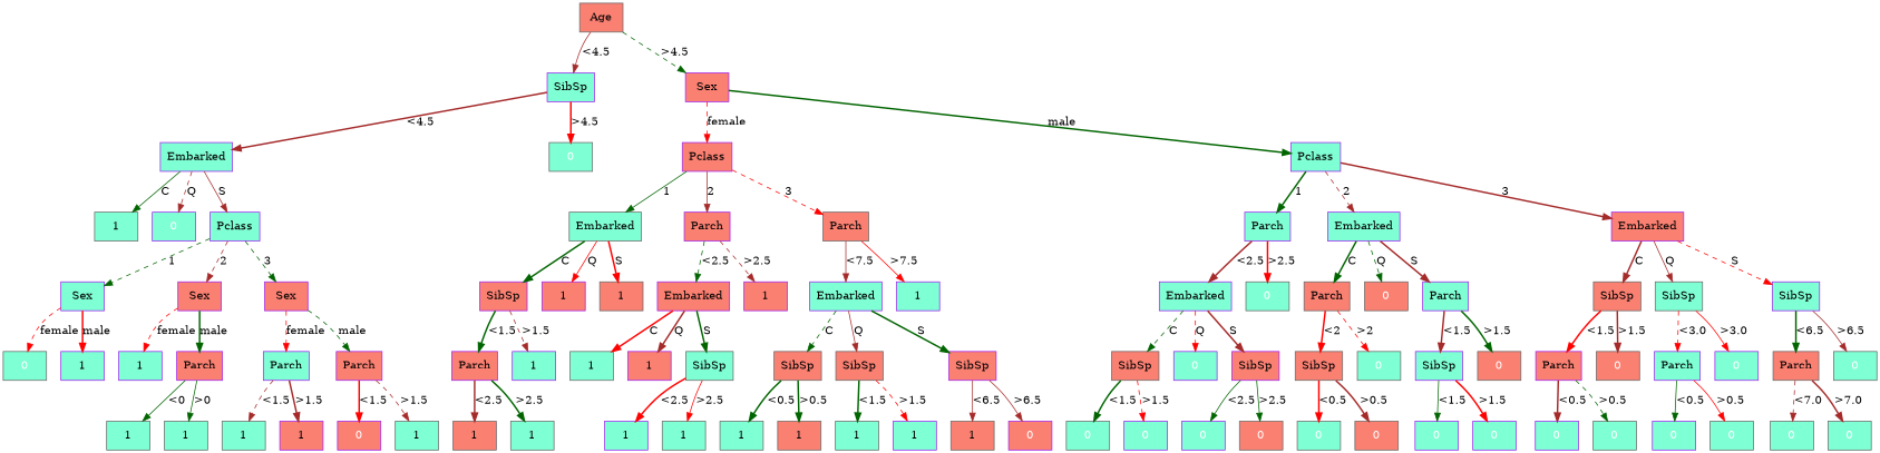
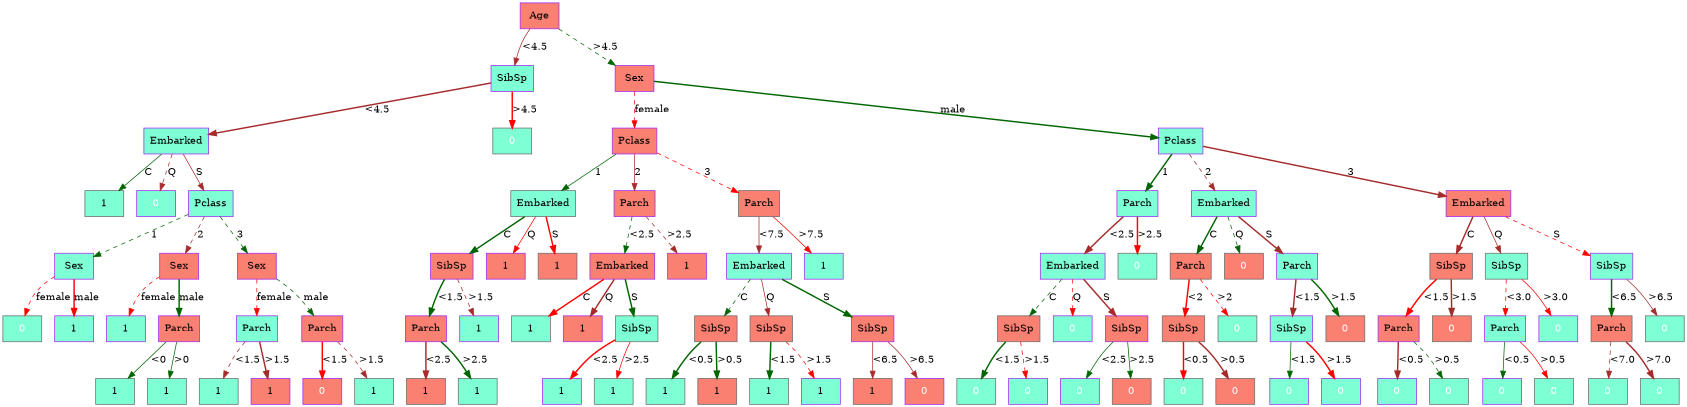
  digraph {
    node [shape=box style=filled fillcolor=aquamarine color=purple fontcolor=black]
    edge [color=darkgreen style=bold]
-   n1 [label=Age fillcolor=salmon color=gray40 fontcolor=""]
+   n1 [label=Age fillcolor=salmon fontcolor=""]
    n2 [label=SibSp]
    n3 [label=Sex fillcolor=salmon]
    n4 [label=Embarked]
    n5 [color=gray40 fontcolor=white label=0]
    n6 [label=Pclass fillcolor=salmon]
    n7 [label=Pclass]
    n8 [color=gray40 label=1]
    n9 [fontcolor=white label=0]
    n10 [label=Pclass]
    n11 [label=Sex]
    n12 [label=Sex fillcolor=salmon]
    n13 [label=Sex fillcolor=salmon]
    n14 [color=gray40 fontcolor=white label=0]
    n15 [label=1]
    n16 [label=1]
    n17 [label=Parch fillcolor=salmon]
    n18 [label=Parch]
    n19 [label=Parch fillcolor=salmon]
    n20 [color=gray40 label=1]
    n21 [color=gray40 label=1]
    n22 [color=gray40 label=1]
    n23 [label=1 fillcolor=salmon]
    n24 [fontcolor=white label=0 fillcolor=salmon]
    n25 [color=gray40 label=1]
    n26 [color=gray40 label=Embarked]
    n27 [label=Parch fillcolor=salmon]
    n28 [color=gray40 label=Parch fillcolor=salmon]
    n29 [label=Parch]
    n30 [label=Embarked]
    n31 [label=Embarked fillcolor=salmon]
    n32 [label=SibSp fillcolor=salmon]
    n33 [label=1 fillcolor=salmon]
    n34 [color=gray40 label=1 fillcolor=salmon]
    n35 [label=Embarked fillcolor=salmon]
    n36 [label=1 fillcolor=salmon]
    n37 [label=Embarked]
    n38 [label=1]
    n39 [label=Parch fillcolor=salmon]
    n40 [label=1]
    n41 [color=gray40 label=1 fillcolor=salmon]
    n42 [color=gray40 label=1]
    n43 [color=gray40 label=1]
    n44 [label=1 fillcolor=salmon]
    n45 [color=gray40 label=SibSp]
    n46 [label=1]
    n47 [color=gray40 label=1]
    n48 [color=gray40 label=SibSp fillcolor=salmon]
    n49 [color=gray40 label=SibSp fillcolor=salmon]
    n50 [label=SibSp fillcolor=salmon]
    n51 [color=gray40 label=1]
    n52 [color=gray40 label=1 fillcolor=salmon]
    n53 [color=gray40 label=1]
    n54 [label=1]
    n55 [color=gray40 label=1 fillcolor=salmon]
    n56 [fontcolor=white label=0 fillcolor=salmon]
    n57 [label=Embarked]
    n58 [color=gray40 fontcolor=white label=0]
    n59 [color=gray40 label=Parch fillcolor=salmon]
    n60 [color=gray40 fontcolor=white label=0 fillcolor=salmon]
    n61 [label=Parch]
    n62 [color=gray40 label=SibSp fillcolor=salmon]
    n63 [color=gray40 label=SibSp]
    n64 [label=SibSp]
    n65 [color=gray40 label=SibSp fillcolor=salmon]
    n66 [fontcolor=white label=0]
    n67 [label=SibSp fillcolor=salmon]
    n68 [color=gray40 fontcolor=white label=0]
    n69 [fontcolor=white label=0]
    n70 [fontcolor=white label=0]
    n71 [color=gray40 fontcolor=white label=0 fillcolor=salmon]
    n72 [color=gray40 label=SibSp fillcolor=salmon]
    n73 [color=gray40 fontcolor=white label=0]
    n74 [label=SibSp]
    n75 [color=gray40 fontcolor=white label=0 fillcolor=salmon]
    n76 [color=gray40 fontcolor=white label=0]
    n77 [color=gray40 fontcolor=white label=0 fillcolor=salmon]
    n78 [fontcolor=white label=0]
    n79 [fontcolor=white label=0]
    n80 [label=Parch fillcolor=salmon]
    n81 [color=gray40 fontcolor=white label=0 fillcolor=salmon]
    n82 [label=Parch]
    n83 [fontcolor=white label=0]
    n84 [color=gray40 label=Parch fillcolor=salmon]
    n85 [color=gray40 fontcolor=white label=0]
    n86 [fontcolor=white label=0]
    n87 [color=gray40 fontcolor=white label=0]
    n88 [fontcolor=white label=0]
    n89 [color=gray40 fontcolor=white label=0]
    n90 [color=gray40 fontcolor=white label=0]
    n91 [color=gray40 fontcolor=white label=0]
    n1 -> n2 [label="<4.5" color=brown style=solid]
    n1 -> n3 [label=">4.5" style=dashed]
    n2 -> n4 [label="<4.5" color=brown]
    n2 -> n5 [label=">4.5" color=red]
    n3 -> n6 [label=female color=red style=dashed]
    n3 -> n7 [label=male]
    n4 -> n8 [label=C style=solid]
    n4 -> n9 [label=Q color=brown style=dashed]
    n4 -> n10 [label=S color=brown style=solid]
    n6 -> n26 [label=1 style=solid]
    n6 -> n27 [label=2 color=brown style=solid]
    n6 -> n28 [label=3 color=red style=dashed]
    n7 -> n29 [label=1]
    n7 -> n30 [label=2 color=brown style=dashed]
    n7 -> n31 [label=3 color=brown]
    n10 -> n11 [label=1 style=dashed]
    n10 -> n12 [label=2 color=brown style=dashed]
    n10 -> n13 [label=3 style=dashed]
    n11 -> n14 [label=female color=red style=dashed]
    n11 -> n15 [label=male color=red]
    n12 -> n16 [label=female color=red style=dashed]
    n12 -> n17 [label=male]
    n13 -> n18 [label=female color=red style=dashed]
    n13 -> n19 [label=male style=dashed]
    n17 -> n20 [label="<0" style=solid]
    n17 -> n21 [label=">0" style=solid]
    n18 -> n22 [label="<1.5" color=brown style=dashed]
    n18 -> n23 [label=">1.5" color=brown]
    n19 -> n24 [label="<1.5" color=red]
    n19 -> n25 [label=">1.5" color=brown style=dashed]
    n26 -> n32 [label=C]
    n26 -> n33 [label=Q color=red style=solid]
    n26 -> n34 [label=S color=red]
    n27 -> n35 [label="<2.5" style=dashed]
    n27 -> n36 [label=">2.5" color=brown style=dashed]
    n28 -> n37 [label="<7.5" color=brown style=solid]
    n28 -> n38 [label=">7.5" color=red style=solid]
    n29 -> n57 [label="<2.5" color=brown]
    n29 -> n58 [label=">2.5" color=red]
    n30 -> n59 [label=C]
    n30 -> n60 [label=Q style=dashed]
    n30 -> n61 [label=S color=brown]
    n31 -> n62 [label=C color=brown]
    n31 -> n63 [label=Q color=brown style=solid]
    n31 -> n64 [label=S color=red style=dashed]
    n32 -> n39 [label="<1.5"]
    n32 -> n40 [label=">1.5" color=brown style=dashed]
    n35 -> n43 [label=C color=red]
    n35 -> n44 [label=Q color=brown]
    n35 -> n45 [label=S]
    n37 -> n48 [label=C style=dashed]
    n37 -> n49 [label=Q color=brown style=solid]
    n37 -> n50 [label=S]
    n39 -> n41 [label="<2.5" color=brown]
    n39 -> n42 [label=">2.5"]
    n45 -> n46 [label="<2.5" color=red]
    n45 -> n47 [label=">2.5" color=red style=solid]
    n48 -> n51 [label="<0.5"]
    n48 -> n52 [label=">0.5"]
    n49 -> n53 [label="<1.5"]
    n49 -> n54 [label=">1.5" color=red style=dashed]
    n50 -> n55 [label="<6.5" color=brown style=solid]
    n50 -> n56 [label=">6.5" color=brown style=solid]
    n57 -> n65 [label=C style=dashed]
    n57 -> n66 [label=Q color=red style=dashed]
    n57 -> n67 [label=S color=brown]
    n59 -> n72 [label="<2" color=red]
    n59 -> n73 [label=">2" color=red style=dashed]
    n61 -> n74 [label="<1.5" color=brown]
    n61 -> n75 [label=">1.5"]
    n62 -> n80 [label="<1.5" color=red]
    n62 -> n81 [label=">1.5" color=brown]
    n63 -> n82 [label="<3.0" color=red style=dashed]
    n63 -> n83 [label=">3.0" color=red style=solid]
    n64 -> n84 [label="<6.5"]
    n64 -> n85 [label=">6.5" color=brown style=solid]
    n65 -> n68 [label="<1.5"]
    n65 -> n69 [label=">1.5" color=red style=dashed]
    n67 -> n70 [label="<2.5" style=solid]
    n67 -> n71 [label=">2.5" style=solid]
    n72 -> n76 [label="<0.5" color=red]
    n72 -> n77 [label=">0.5" color=brown]
    n74 -> n78 [label="<1.5" style=solid]
    n74 -> n79 [label=">1.5" color=red]
    n80 -> n86 [label="<0.5" color=brown]
    n80 -> n87 [label=">0.5" style=dashed]
    n82 -> n88 [label="<0.5" style=solid]
    n82 -> n89 [label=">0.5" color=red style=solid]
    n84 -> n90 [label="<7.0" color=brown style=dashed]
    n84 -> n91 [label=">7.0" color=brown]
  }
